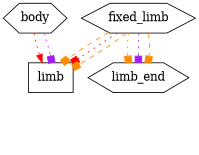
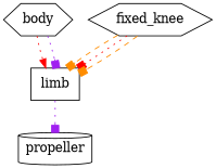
  digraph {
    node [shape=hexagon]
    edge [arrowhead=box color=darkorange socket=1 style=dotted]
    n1 [label=body]
    n2 [label=limb shape=box]
-   n4 [label=limb_end]
-   n5 [label=fixed_limb]
+   n3 [label=propeller shape=cylinder]
+   n5 [label=fixed_knee]
    n1 -> n2 [arrowhead=normal color=red socket=0]
    n1 -> n2 [color=purple]
+   n2 -> n3 [color=purple]
    n5 -> n2 [style=dashed]
    n5 -> n2 [color=red socket=2]
    n5 -> n2 [socket=3 style=dashed]
-   n5 -> n4
-   n5 -> n4 [color=purple socket=2]
-   n5 -> n4 [socket=3 style=dashed]
  }
